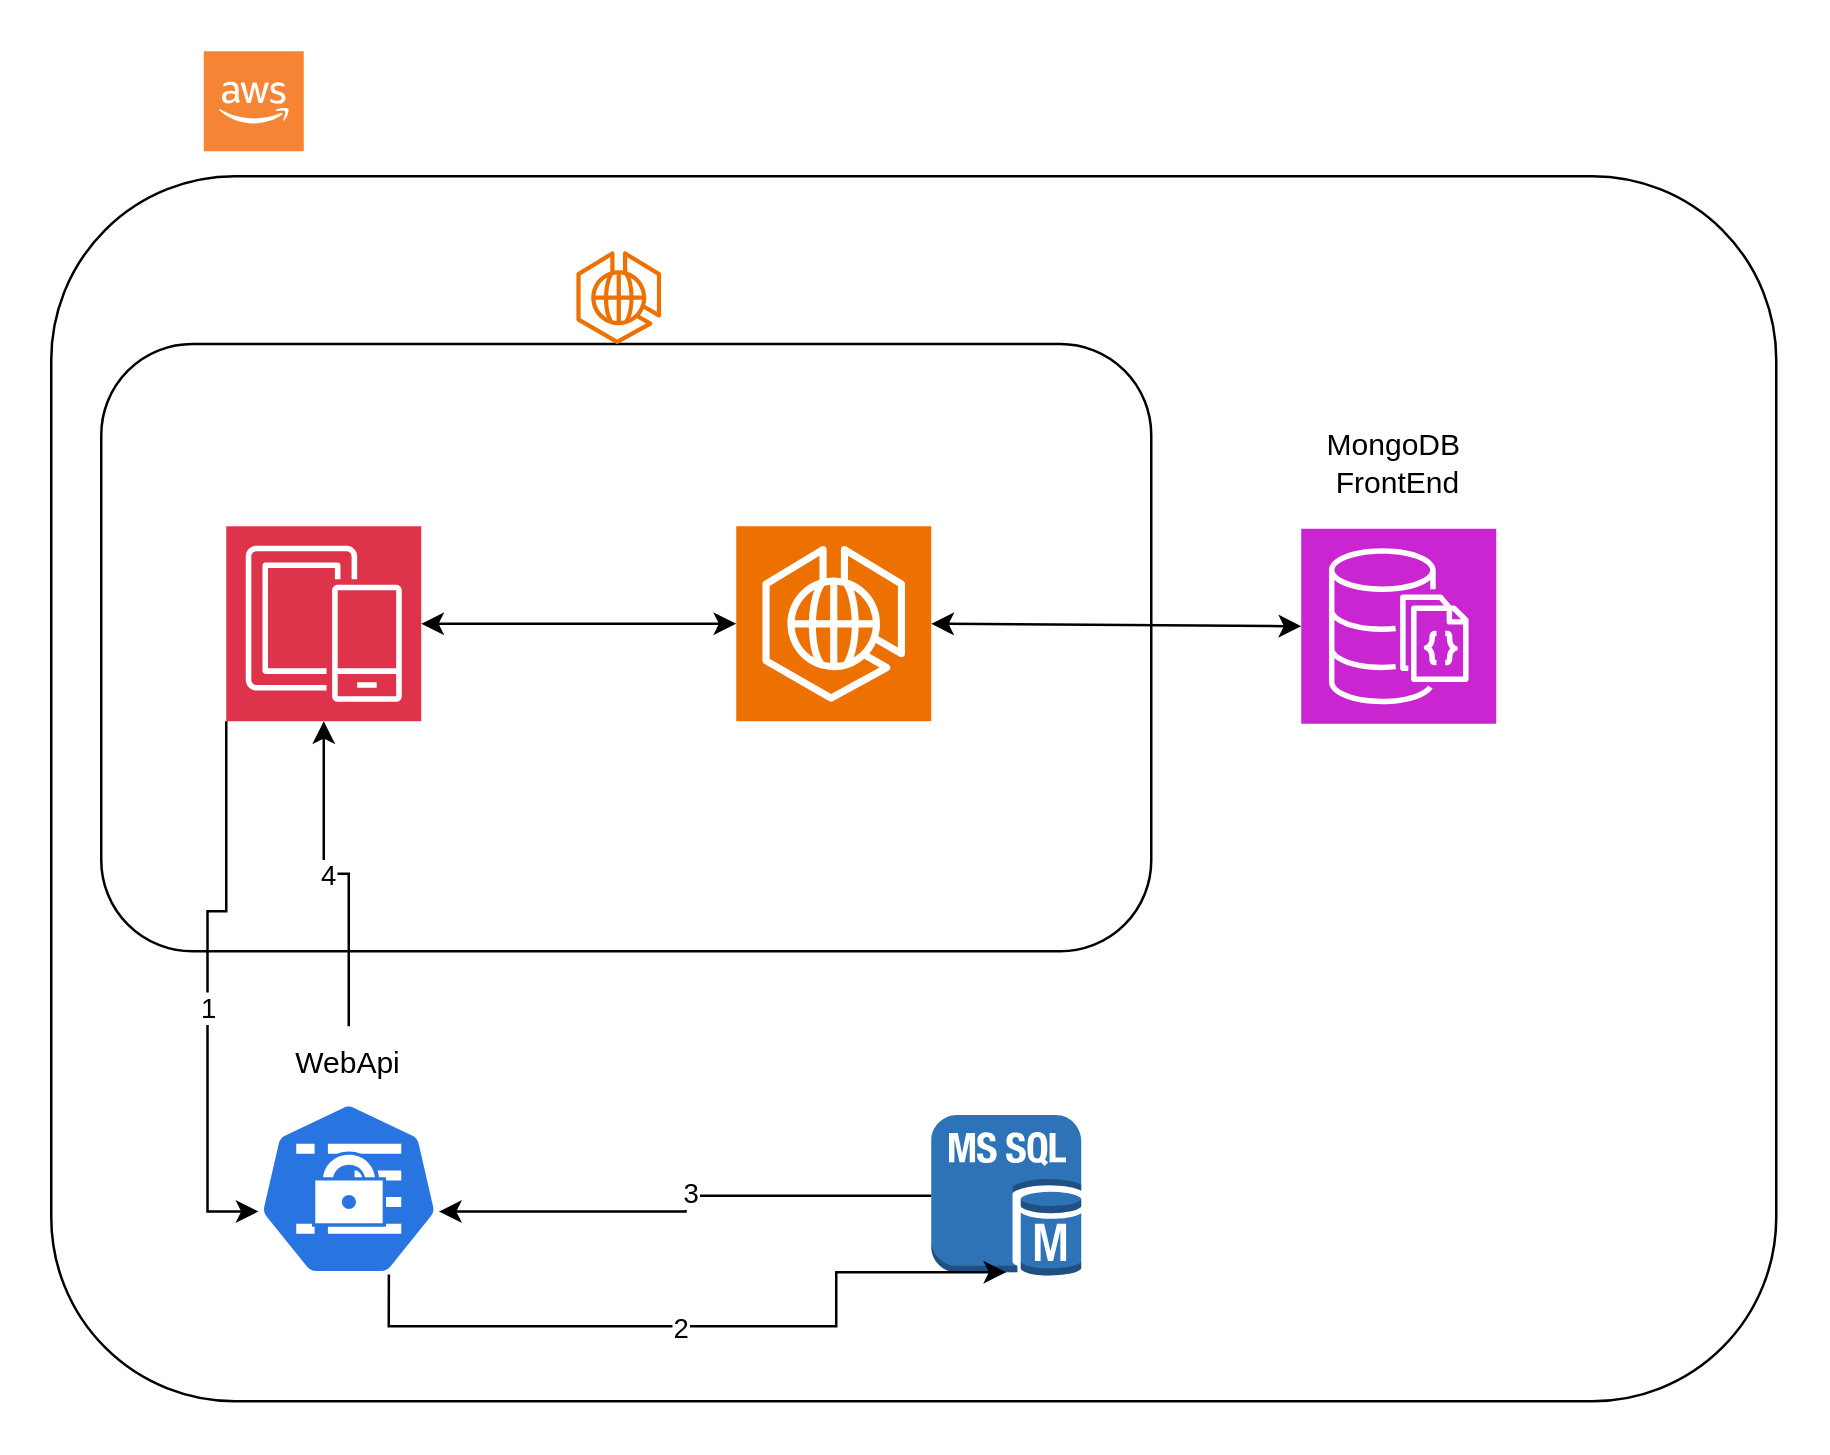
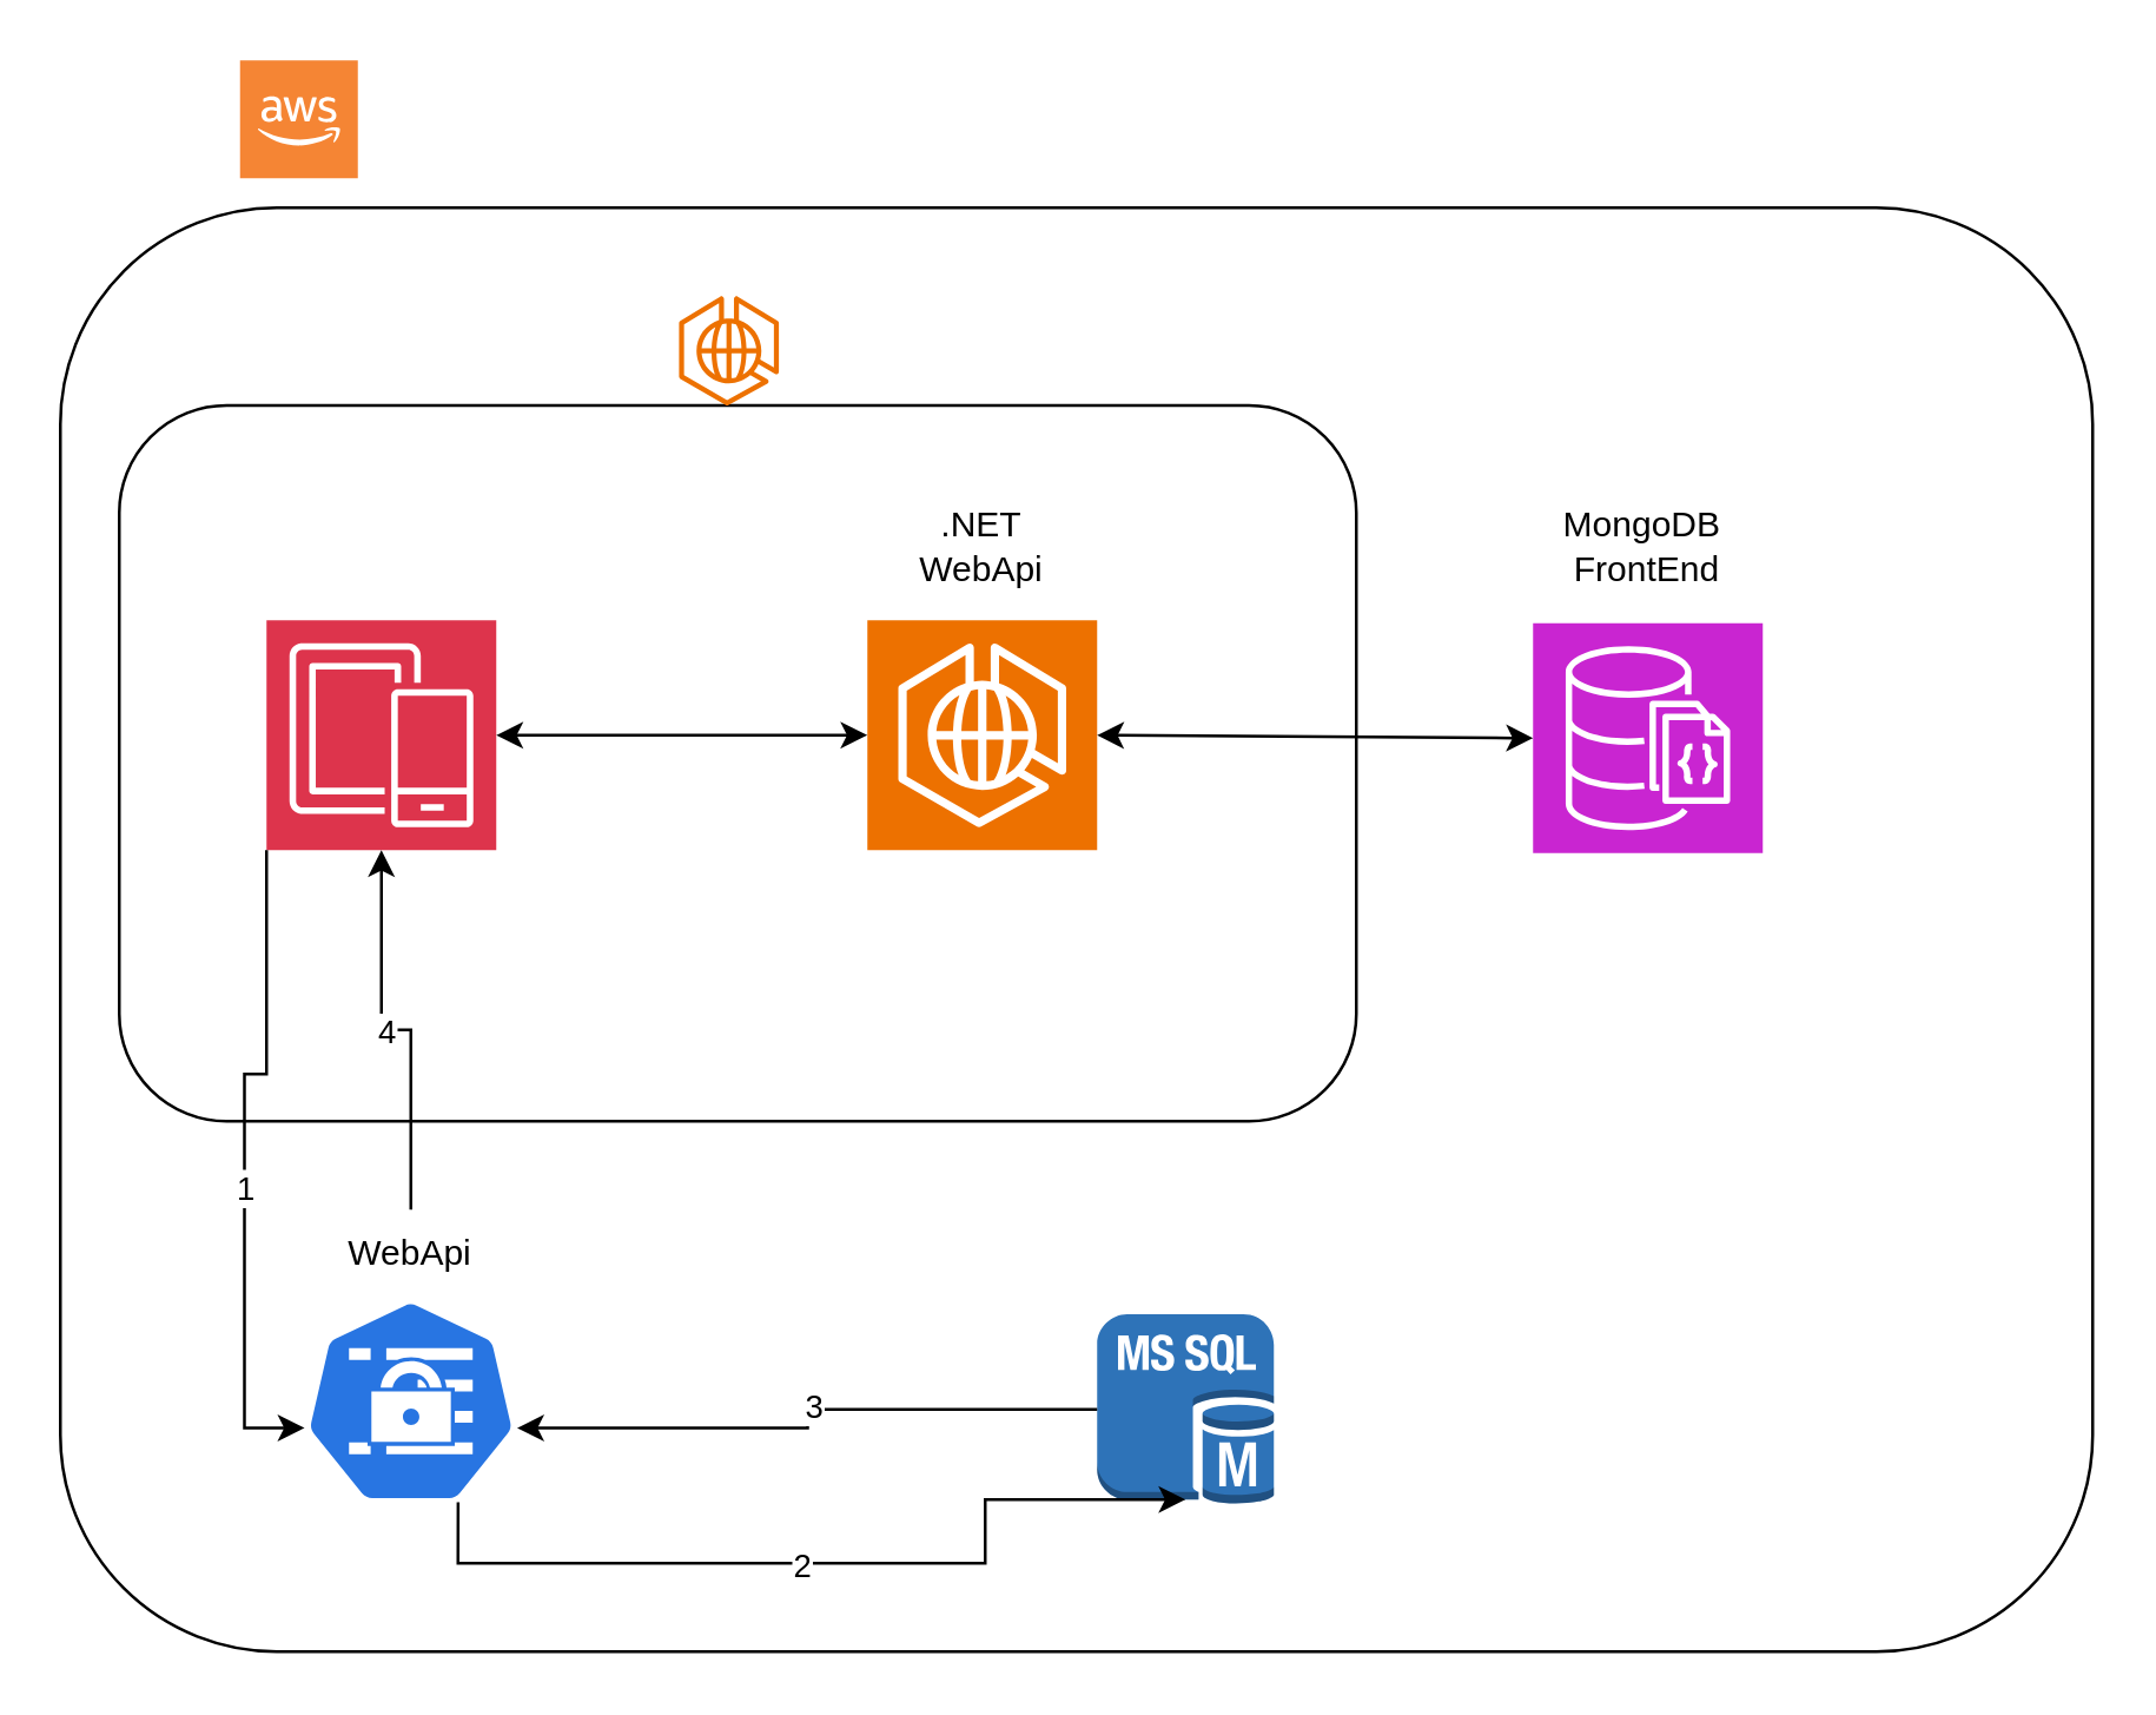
  <mxCell id="0" />
  <mxCell id="1" parent="0" />
  <mxCell id="2" value="" style="rounded=1;whiteSpace=wrap;html=1;" parent="1" vertex="1"><mxGeometry x="20" y="70" width="690" height="490" as="geometry" /></mxCell>
  <mxCell id="3" value="" style="outlineConnect=0;dashed=0;verticalLabelPosition=bottom;verticalAlign=top;align=center;html=1;shape=mxgraph.aws3.cloud_2;fillColor=#F58534;gradientColor=none;" parent="1" vertex="1"><mxGeometry x="81" y="20" width="40" height="40" as="geometry" /></mxCell>
  <mxCell id="4" value="" style="rounded=1;whiteSpace=wrap;html=1;" parent="1" vertex="1"><mxGeometry x="40" y="137.09" width="420" height="242.91" as="geometry" /></mxCell>
  <mxCell id="5" value="" style="sketch=0;outlineConnect=0;fontColor=#232F3E;gradientColor=none;fillColor=#ED7100;strokeColor=none;dashed=0;verticalLabelPosition=bottom;verticalAlign=top;align=center;html=1;fontSize=12;fontStyle=0;aspect=fixed;pointerEvents=1;shape=mxgraph.aws4.ecs_anywhere;" parent="1" vertex="1"><mxGeometry x="230" y="100" width="34" height="37.09" as="geometry" /></mxCell>
  <mxCell id="6" value="" style="group" vertex="1" connectable="0" parent="1"><mxGeometry x="294" y="170" width="78" height="118.0" as="geometry" /></mxCell>
  <mxCell id="7" value="" style="sketch=0;points=[[0,0,0],[0.25,0,0],[0.5,0,0],[0.75,0,0],[1,0,0],[0,1,0],[0.25,1,0],[0.5,1,0],[0.75,1,0],[1,1,0],[0,0.25,0],[0,0.5,0],[0,0.75,0],[1,0.25,0],[1,0.5,0],[1,0.75,0]];outlineConnect=0;fontColor=#232F3E;fillColor=#ED7100;strokeColor=#ffffff;dashed=0;verticalLabelPosition=bottom;verticalAlign=top;align=center;html=1;fontSize=12;fontStyle=0;aspect=fixed;shape=mxgraph.aws4.resourceIcon;resIcon=mxgraph.aws4.ecs_anywhere;" parent="6" vertex="1"><mxGeometry y="40.0" width="78" height="78" as="geometry" /></mxCell>
+ <mxCell id="8" value=".NET WebApi" style="text;strokeColor=none;align=center;fillColor=none;html=1;verticalAlign=middle;whiteSpace=wrap;rounded=0;" parent="6" vertex="1"><mxGeometry x="9" width="60" height="30" as="geometry" /></mxCell>
  <mxCell id="9" value="" style="group" vertex="1" connectable="0" parent="1"><mxGeometry x="90" y="180" width="78" height="108" as="geometry" /></mxCell>
  <mxCell id="10" value="" style="sketch=0;points=[[0,0,0],[0.25,0,0],[0.5,0,0],[0.75,0,0],[1,0,0],[0,1,0],[0.25,1,0],[0.5,1,0],[0.75,1,0],[1,1,0],[0,0.25,0],[0,0.5,0],[0,0.75,0],[1,0.25,0],[1,0.5,0],[1,0.75,0]];outlineConnect=0;fontColor=#232F3E;fillColor=#DD344C;strokeColor=#ffffff;dashed=0;verticalLabelPosition=bottom;verticalAlign=top;align=center;html=1;fontSize=12;fontStyle=0;aspect=fixed;shape=mxgraph.aws4.resourceIcon;resIcon=mxgraph.aws4.mobile;" parent="9" vertex="1"><mxGeometry y="30" width="78" height="78" as="geometry" /></mxCell>
  <mxCell id="11" value="" style="group" vertex="1" connectable="0" parent="1"><mxGeometry x="520" y="170" width="78" height="119" as="geometry" /></mxCell>
  <mxCell id="12" value="" style="sketch=0;points=[[0,0,0],[0.25,0,0],[0.5,0,0],[0.75,0,0],[1,0,0],[0,1,0],[0.25,1,0],[0.5,1,0],[0.75,1,0],[1,1,0],[0,0.25,0],[0,0.5,0],[0,0.75,0],[1,0.25,0],[1,0.5,0],[1,0.75,0]];outlineConnect=0;fontColor=#232F3E;fillColor=#C925D1;strokeColor=#ffffff;dashed=0;verticalLabelPosition=bottom;verticalAlign=top;align=center;html=1;fontSize=12;fontStyle=0;aspect=fixed;shape=mxgraph.aws4.resourceIcon;resIcon=mxgraph.aws4.documentdb_with_mongodb_compatibility;" parent="11" vertex="1"><mxGeometry y="41" width="78" height="78" as="geometry" /></mxCell>
  <mxCell id="13" value="MongoDB&amp;nbsp; FrontEnd" style="text;strokeColor=none;align=center;fillColor=none;html=1;verticalAlign=middle;whiteSpace=wrap;rounded=0;" parent="11" vertex="1"><mxGeometry x="9" width="60" height="30" as="geometry" /></mxCell>
  <mxCell id="14" value="" style="group" vertex="1" connectable="0" parent="1"><mxGeometry x="102.54" y="410" width="72.92" height="100" as="geometry" /></mxCell>
  <mxCell id="15" value="" style="aspect=fixed;sketch=0;html=1;dashed=0;whitespace=wrap;verticalLabelPosition=bottom;verticalAlign=top;fillColor=#2875E2;strokeColor=#ffffff;points=[[0.005,0.63,0],[0.1,0.2,0],[0.9,0.2,0],[0.5,0,0],[0.995,0.63,0],[0.72,0.99,0],[0.5,1,0],[0.28,0.99,0]];shape=mxgraph.kubernetes.icon2;prIcon=secret" vertex="1" parent="14"><mxGeometry y="30" width="72.92" height="70" as="geometry" /></mxCell>
  <mxCell id="16" value="&lt;div&gt;WebApi&lt;/div&gt;" style="text;strokeColor=none;align=center;fillColor=none;html=1;verticalAlign=middle;whiteSpace=wrap;rounded=0;" vertex="1" parent="14"><mxGeometry x="6.46" width="60" height="30" as="geometry" /></mxCell>
  <mxCell id="17" value="" style="group" vertex="1" connectable="0" parent="1"><mxGeometry x="372" y="409.5" width="60" height="100.5" as="geometry" /></mxCell>
  <mxCell id="18" value="" style="outlineConnect=0;dashed=0;verticalLabelPosition=bottom;verticalAlign=top;align=center;html=1;shape=mxgraph.aws3.ms_sql_instance;fillColor=#2E73B8;gradientColor=none;" vertex="1" parent="17"><mxGeometry y="36" width="60" height="64.5" as="geometry" /></mxCell>
  <mxCell id="19" style="edgeStyle=orthogonalEdgeStyle;rounded=0;orthogonalLoop=1;jettySize=auto;html=1;exitX=0;exitY=1;exitDx=0;exitDy=0;exitPerimeter=0;entryX=0.005;entryY=0.63;entryDx=0;entryDy=0;entryPerimeter=0;" edge="1" parent="1" source="10" target="15"><mxGeometry relative="1" as="geometry" /></mxCell>
  <mxCell id="20" value="1" style="edgeLabel;html=1;align=center;verticalAlign=middle;resizable=0;points=[];" vertex="1" connectable="0" parent="19"><mxGeometry x="0.092" relative="1" as="geometry"><mxPoint as="offset" /></mxGeometry></mxCell>
  <mxCell id="21" style="edgeStyle=orthogonalEdgeStyle;rounded=0;orthogonalLoop=1;jettySize=auto;html=1;exitX=0.72;exitY=0.99;exitDx=0;exitDy=0;exitPerimeter=0;entryX=0.5;entryY=0.975;entryDx=0;entryDy=0;entryPerimeter=0;" edge="1" parent="1" source="15" target="18"><mxGeometry relative="1" as="geometry"><Array as="points"><mxPoint x="155" y="530" /><mxPoint x="334" y="530" /></Array></mxGeometry></mxCell>
  <mxCell id="22" value="2" style="edgeLabel;html=1;align=center;verticalAlign=middle;resizable=0;points=[];" vertex="1" connectable="0" parent="21"><mxGeometry x="-0.052" relative="1" as="geometry"><mxPoint as="offset" /></mxGeometry></mxCell>
  <mxCell id="23" style="edgeStyle=orthogonalEdgeStyle;rounded=0;orthogonalLoop=1;jettySize=auto;html=1;exitX=0;exitY=0.5;exitDx=0;exitDy=0;exitPerimeter=0;entryX=0.995;entryY=0.63;entryDx=0;entryDy=0;entryPerimeter=0;" edge="1" parent="1" source="18" target="15"><mxGeometry relative="1" as="geometry" /></mxCell>
  <mxCell id="24" value="3" style="edgeLabel;html=1;align=center;verticalAlign=middle;resizable=0;points=[];" vertex="1" connectable="0" parent="23"><mxGeometry x="-0.057" y="-1" relative="1" as="geometry"><mxPoint as="offset" /></mxGeometry></mxCell>
  <mxCell id="25" style="edgeStyle=orthogonalEdgeStyle;rounded=0;orthogonalLoop=1;jettySize=auto;html=1;exitX=0.5;exitY=0;exitDx=0;exitDy=0;entryX=0.5;entryY=1;entryDx=0;entryDy=0;entryPerimeter=0;" edge="1" parent="1" source="16" target="10"><mxGeometry relative="1" as="geometry" /></mxCell>
  <mxCell id="26" value="4" style="edgeLabel;html=1;align=center;verticalAlign=middle;resizable=0;points=[];" vertex="1" connectable="0" parent="25"><mxGeometry x="0.058" relative="1" as="geometry"><mxPoint as="offset" /></mxGeometry></mxCell>
  <mxCell id="27" value="" style="endArrow=classic;startArrow=classic;html=1;rounded=0;entryX=0;entryY=0.5;entryDx=0;entryDy=0;entryPerimeter=0;exitX=1;exitY=0.5;exitDx=0;exitDy=0;exitPerimeter=0;" edge="1" parent="1" source="10" target="7"><mxGeometry width="50" height="50" relative="1" as="geometry"><mxPoint x="240" y="370" as="sourcePoint" /><mxPoint x="290" y="320" as="targetPoint" /></mxGeometry></mxCell>
  <mxCell id="28" value="" style="endArrow=classic;startArrow=classic;html=1;rounded=0;exitX=1;exitY=0.5;exitDx=0;exitDy=0;exitPerimeter=0;entryX=0;entryY=0.5;entryDx=0;entryDy=0;entryPerimeter=0;" edge="1" parent="1" source="7" target="12"><mxGeometry width="50" height="50" relative="1" as="geometry"><mxPoint x="360" y="350" as="sourcePoint" /><mxPoint x="520" y="230" as="targetPoint" /></mxGeometry></mxCell>
